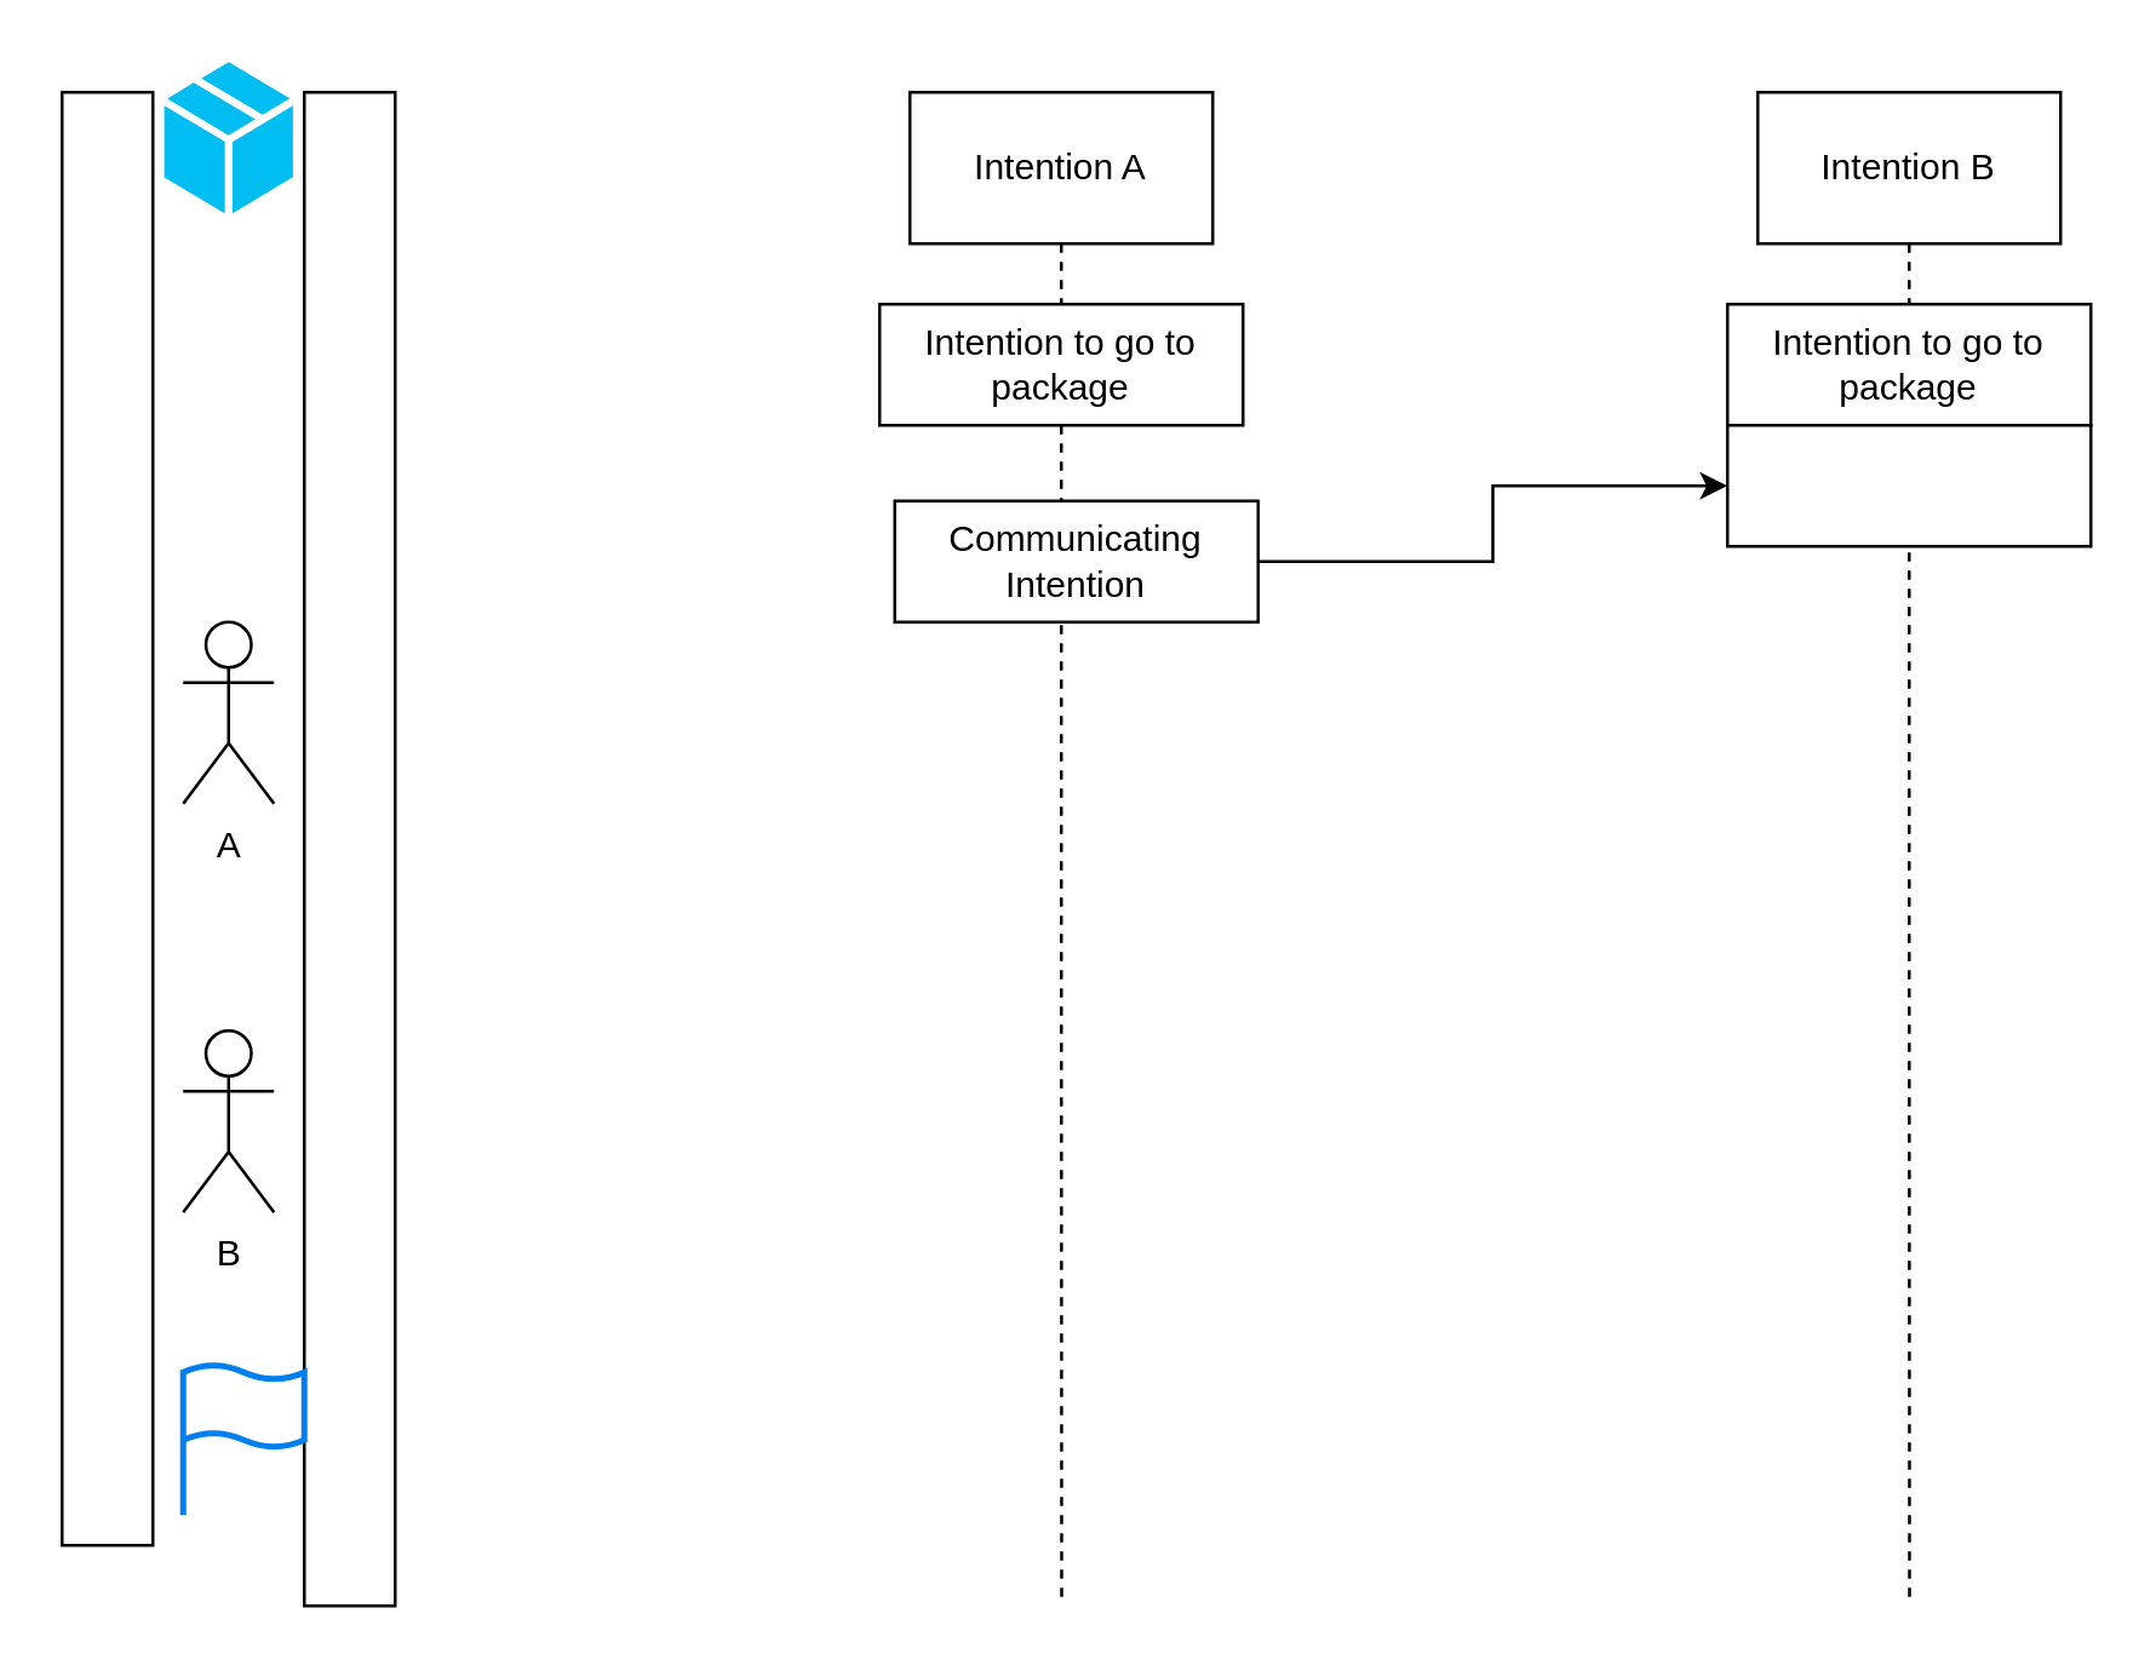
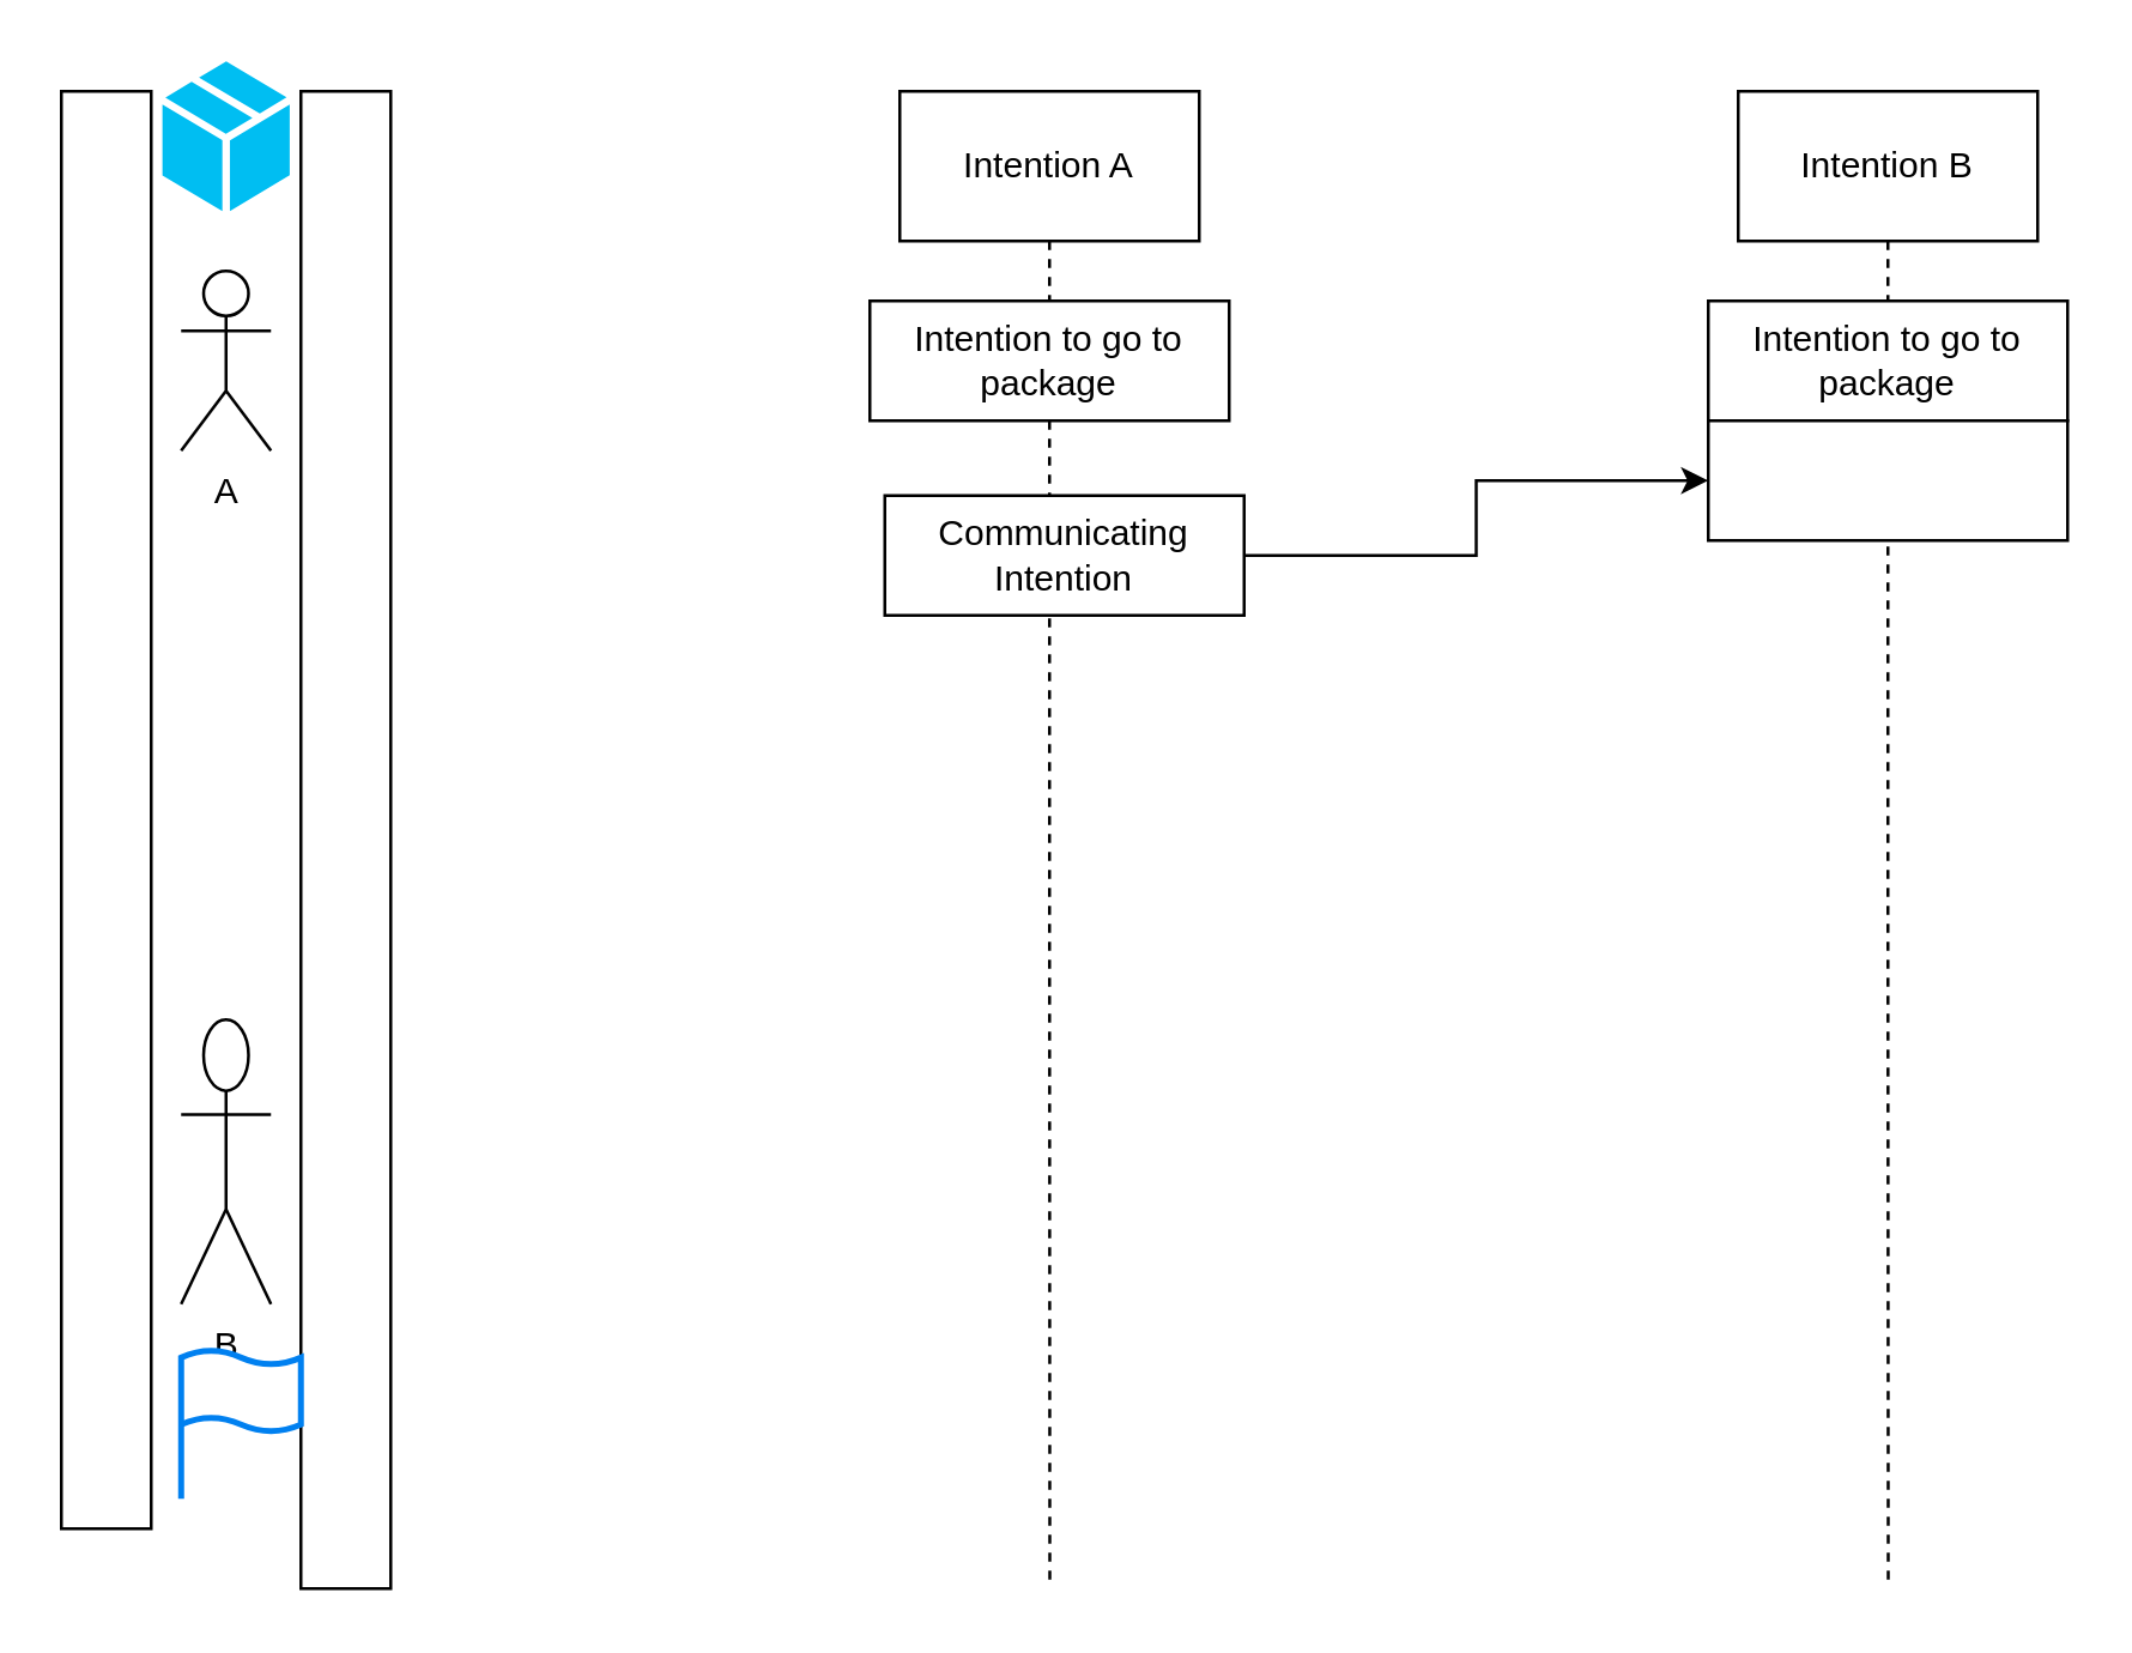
  <mxCell id="0" />
  <mxCell id="1" parent="0" />
  <mxCell id="2" value="" style="rounded=0;whiteSpace=wrap;html=1;" parent="1" vertex="1"><mxGeometry x="20" y="30" width="30" height="480" as="geometry" /></mxCell>
  <mxCell id="3" value="" style="rounded=0;whiteSpace=wrap;html=1;" parent="1" vertex="1"><mxGeometry x="100" y="30" width="30" height="500" as="geometry" /></mxCell>
- <mxCell id="4" value="A" style="shape=umlActor;verticalLabelPosition=bottom;verticalAlign=top;html=1;outlineConnect=0;" parent="1" vertex="1"><mxGeometry x="60" y="205" width="30" height="60" as="geometry" /></mxCell>
- <mxCell id="5" value="B" style="shape=umlActor;verticalLabelPosition=bottom;verticalAlign=top;html=1;outlineConnect=0;" parent="1" vertex="1"><mxGeometry x="60" y="340" width="30" height="60" as="geometry" /></mxCell>
+ <mxCell id="4" value="A" style="shape=umlActor;verticalLabelPosition=bottom;verticalAlign=top;html=1;outlineConnect=0;" parent="1" vertex="1"><mxGeometry x="60" y="90" width="30" height="60" as="geometry" /></mxCell>
+ <mxCell id="5" value="B" style="shape=umlActor;verticalLabelPosition=bottom;verticalAlign=top;html=1;outlineConnect=0;" parent="1" vertex="1"><mxGeometry x="60" y="340" width="30" height="95" as="geometry" /></mxCell>
  <mxCell id="6" value="" style="verticalLabelPosition=bottom;html=1;verticalAlign=top;align=center;strokeColor=none;fillColor=#00BEF2;shape=mxgraph.azure.cloud_service_package_file;" parent="1" vertex="1"><mxGeometry x="53.75" y="20" width="42.5" height="50" as="geometry" /></mxCell>
  <mxCell id="7" value="" style="html=1;verticalLabelPosition=bottom;align=center;labelBackgroundColor=#ffffff;verticalAlign=top;strokeWidth=2;strokeColor=#0080F0;shadow=0;dashed=0;shape=mxgraph.ios7.icons.flag;" parent="1" vertex="1"><mxGeometry x="60" y="450" width="40" height="50" as="geometry" /></mxCell>
  <mxCell id="8" style="edgeStyle=orthogonalEdgeStyle;rounded=0;orthogonalLoop=1;jettySize=auto;html=1;exitX=0.5;exitY=1;exitDx=0;exitDy=0;dashed=1;endArrow=none;endFill=0;" parent="1" source="9" edge="1"><mxGeometry relative="1" as="geometry"><mxPoint x="350.095" y="530" as="targetPoint" /></mxGeometry></mxCell>
  <mxCell id="9" value="Intention A" style="rounded=0;whiteSpace=wrap;html=1;" parent="1" vertex="1"><mxGeometry x="300" y="30" width="100" height="50" as="geometry" /></mxCell>
  <mxCell id="10" style="edgeStyle=orthogonalEdgeStyle;rounded=0;orthogonalLoop=1;jettySize=auto;html=1;exitX=0.5;exitY=1;exitDx=0;exitDy=0;endArrow=none;endFill=0;dashed=1;" parent="1" source="11" edge="1"><mxGeometry relative="1" as="geometry"><mxPoint x="630.095" y="530" as="targetPoint" /></mxGeometry></mxCell>
  <mxCell id="11" value="Intention B" style="rounded=0;whiteSpace=wrap;html=1;" parent="1" vertex="1"><mxGeometry x="580" y="30" width="100" height="50" as="geometry" /></mxCell>
  <mxCell id="12" value="Intention to go to package" style="rounded=0;whiteSpace=wrap;html=1;" parent="1" vertex="1"><mxGeometry x="290" y="100" width="120" height="40" as="geometry" /></mxCell>
  <mxCell id="13" value="Intention to go to package" style="rounded=0;whiteSpace=wrap;html=1;" parent="1" vertex="1"><mxGeometry x="570" y="100" width="120" height="40" as="geometry" /></mxCell>
  <mxCell id="14" value="" style="edgeStyle=orthogonalEdgeStyle;rounded=0;orthogonalLoop=1;jettySize=auto;html=1;" parent="1" source="15" target="16" edge="1"><mxGeometry relative="1" as="geometry" /></mxCell>
  <mxCell id="15" value="Communicating&lt;div&gt;Intention&lt;/div&gt;" style="rounded=0;whiteSpace=wrap;html=1;" parent="1" vertex="1"><mxGeometry x="295" y="165" width="120" height="40" as="geometry" /></mxCell>
  <mxCell id="16" value="" style="rounded=0;whiteSpace=wrap;html=1;" parent="1" vertex="1"><mxGeometry x="570" y="140" width="120" height="40" as="geometry" /></mxCell>
